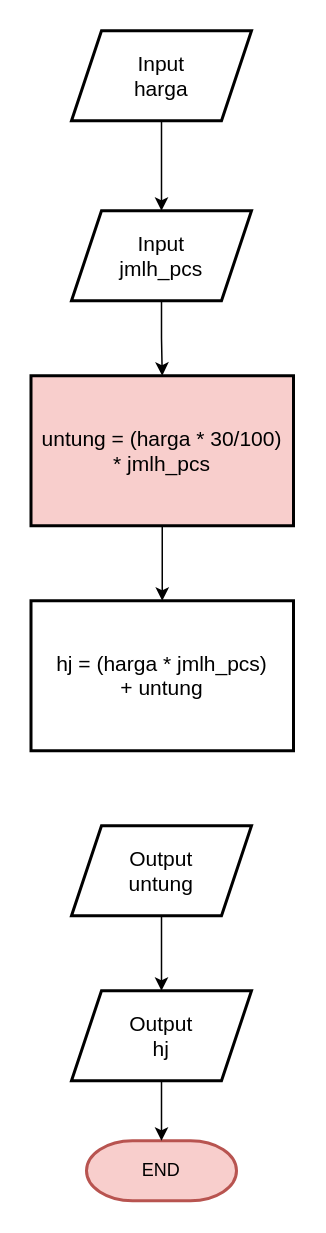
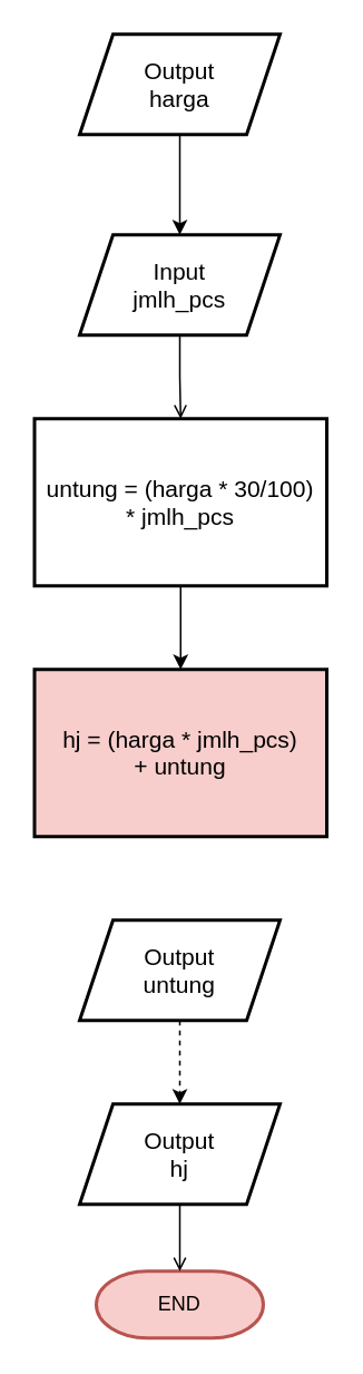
  <mxCell id="0" />
  <mxCell id="1" parent="0" />
  <mxCell id="2" value="" style="edgeStyle=orthogonalEdgeStyle;rounded=0;orthogonalLoop=1;jettySize=auto;html=1;" parent="1" source="3" target="5" edge="1"><mxGeometry relative="1" as="geometry" /></mxCell>
- <mxCell id="3" value="&lt;font style=&quot;font-size: 14px&quot;&gt;Input&lt;br&gt;harga&lt;/font&gt;" style="shape=parallelogram;perimeter=parallelogramPerimeter;whiteSpace=wrap;html=1;fixedSize=1;strokeWidth=2;" parent="1" vertex="1"><mxGeometry x="47" y="20" width="120" height="60" as="geometry" /></mxCell>
- <mxCell id="4" value="" style="edgeStyle=orthogonalEdgeStyle;rounded=0;orthogonalLoop=1;jettySize=auto;html=1;" parent="1" source="5" target="7" edge="1"><mxGeometry relative="1" as="geometry" /></mxCell>
+ <mxCell id="3" value="&lt;font style=&quot;font-size: 14px&quot;&gt;Output&lt;br&gt;harga&lt;/font&gt;" style="shape=parallelogram;perimeter=parallelogramPerimeter;whiteSpace=wrap;html=1;fixedSize=1;strokeWidth=2;" parent="1" vertex="1"><mxGeometry x="47" y="20" width="120" height="60" as="geometry" /></mxCell>
+ <mxCell id="4" value="" style="edgeStyle=orthogonalEdgeStyle;rounded=0;orthogonalLoop=1;jettySize=auto;html=1;endArrow=open;" parent="1" source="5" target="7" edge="1"><mxGeometry relative="1" as="geometry" /></mxCell>
  <mxCell id="5" value="&lt;font style=&quot;font-size: 14px&quot;&gt;Input&lt;br&gt;jmlh_pcs&lt;/font&gt;" style="shape=parallelogram;perimeter=parallelogramPerimeter;whiteSpace=wrap;html=1;fixedSize=1;strokeWidth=2;" parent="1" vertex="1"><mxGeometry x="47" y="140" width="120" height="60" as="geometry" /></mxCell>
  <mxCell id="6" value="" style="edgeStyle=orthogonalEdgeStyle;rounded=0;orthogonalLoop=1;jettySize=auto;html=1;" edge="1" parent="1" source="7" target="11"><mxGeometry relative="1" as="geometry" /></mxCell>
- <mxCell id="7" value="&lt;font style=&quot;font-size: 14px&quot;&gt;untung = (harga * 30/100) &lt;br&gt;* jmlh_pcs&lt;/font&gt;" style="whiteSpace=wrap;html=1;strokeWidth=2;fillColor=#f8cecc;" parent="1" vertex="1"><mxGeometry x="20" y="250" width="175" height="100" as="geometry" /></mxCell>
- <mxCell id="8" value="" style="edgeStyle=orthogonalEdgeStyle;rounded=0;orthogonalLoop=1;jettySize=auto;html=1;" edge="1" parent="1" source="9" target="13"><mxGeometry relative="1" as="geometry" /></mxCell>
+ <mxCell id="7" value="&lt;font style=&quot;font-size: 14px&quot;&gt;untung = (harga * 30/100) &lt;br&gt;* jmlh_pcs&lt;/font&gt;" style="whiteSpace=wrap;html=1;strokeWidth=2;" parent="1" vertex="1"><mxGeometry x="20" y="250" width="175" height="100" as="geometry" /></mxCell>
+ <mxCell id="8" value="" style="edgeStyle=orthogonalEdgeStyle;rounded=0;orthogonalLoop=1;jettySize=auto;html=1;dashed=1;" edge="1" parent="1" source="9" target="13"><mxGeometry relative="1" as="geometry" /></mxCell>
  <mxCell id="9" value="&lt;font style=&quot;font-size: 14px&quot;&gt;Output&lt;br&gt;untung&lt;/font&gt;" style="shape=parallelogram;perimeter=parallelogramPerimeter;whiteSpace=wrap;html=1;fixedSize=1;strokeWidth=2;" parent="1" vertex="1"><mxGeometry x="47" y="550" width="120" height="60" as="geometry" /></mxCell>
  <mxCell id="10" value="END" style="strokeWidth=2;html=1;shape=mxgraph.flowchart.terminator;whiteSpace=wrap;fillColor=#f8cecc;strokeColor=#b85450;" parent="1" vertex="1"><mxGeometry x="57" y="760" width="100" height="40" as="geometry" /></mxCell>
- <mxCell id="11" value="&lt;span lang=&quot;EN-US&quot; style=&quot;font-size: 10.5pt ; line-height: 107% ; font-family: &amp;#34;arial&amp;#34; , sans-serif&quot;&gt;hj&amp;nbsp;= (harga * jmlh_pcs) &lt;br&gt;+ untung&lt;/span&gt;" style="whiteSpace=wrap;html=1;strokeWidth=2;" vertex="1" parent="1"><mxGeometry x="20" y="400" width="175" height="100" as="geometry" /></mxCell>
- <mxCell id="12" value="" style="edgeStyle=orthogonalEdgeStyle;rounded=0;orthogonalLoop=1;jettySize=auto;html=1;" edge="1" parent="1" source="13" target="10"><mxGeometry relative="1" as="geometry" /></mxCell>
+ <mxCell id="11" value="&lt;span lang=&quot;EN-US&quot; style=&quot;font-size: 10.5pt ; line-height: 107% ; font-family: &amp;#34;arial&amp;#34; , sans-serif&quot;&gt;hj&amp;nbsp;= (harga * jmlh_pcs) &lt;br&gt;+ untung&lt;/span&gt;" style="whiteSpace=wrap;html=1;strokeWidth=2;fillColor=#f8cecc;" vertex="1" parent="1"><mxGeometry x="20" y="400" width="175" height="100" as="geometry" /></mxCell>
+ <mxCell id="12" value="" style="edgeStyle=orthogonalEdgeStyle;rounded=0;orthogonalLoop=1;jettySize=auto;html=1;endArrow=open;" edge="1" parent="1" source="13" target="10"><mxGeometry relative="1" as="geometry" /></mxCell>
  <mxCell id="13" value="&lt;font style=&quot;font-size: 14px&quot;&gt;Output&lt;br&gt;hj&lt;br&gt;&lt;/font&gt;" style="shape=parallelogram;perimeter=parallelogramPerimeter;whiteSpace=wrap;html=1;fixedSize=1;strokeWidth=2;" vertex="1" parent="1"><mxGeometry x="47" y="660" width="120" height="60" as="geometry" /></mxCell>
